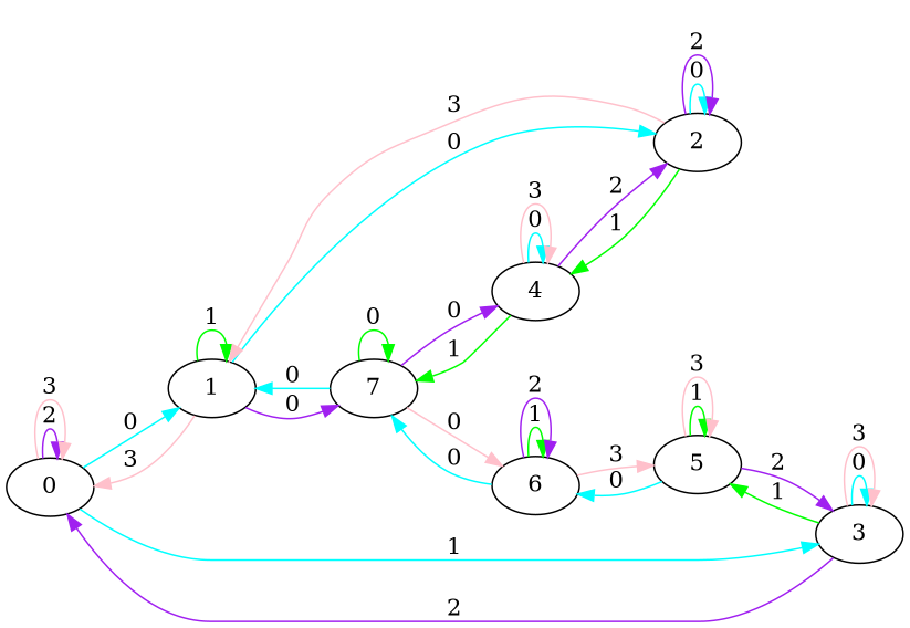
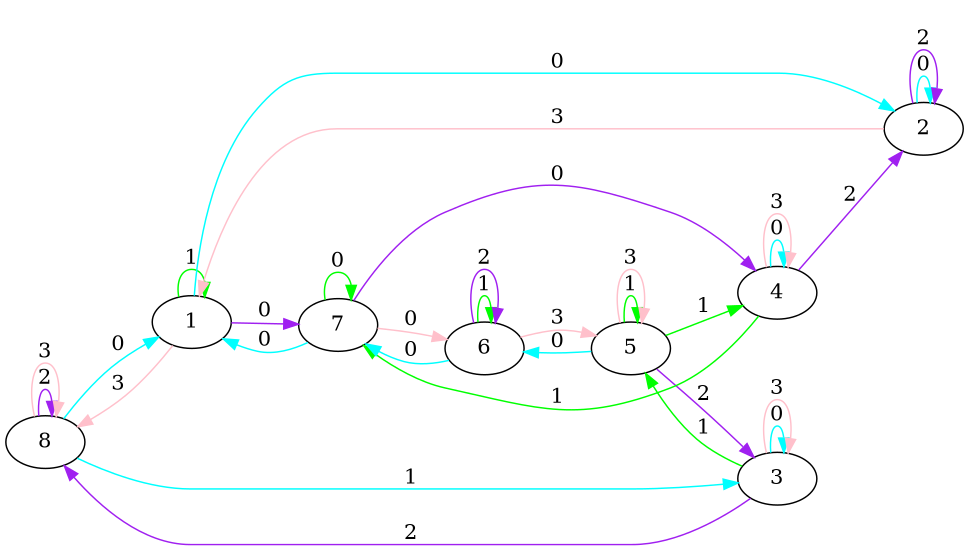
  digraph {
    rankdir=LR
    edge [color=cyan]
-   0
+   0 [label=8]
    1
    3
    2
    7
    5
    4
    6
    0 -> 0 [color=purple label=2]
    0 -> 0 [color=pink label=3]
    0 -> 1 [label=0]
    0 -> 3 [label=1]
    1 -> 0 [color=pink label=3]
    1 -> 1 [color=green label=1]
    1 -> 2 [label=0]
    1 -> 7 [color=purple label=0]
    3 -> 0 [color=purple label=2]
    3 -> 3 [label=0]
    3 -> 3 [color=pink label=3]
    3 -> 5 [color=green label=1]
    2 -> 1 [color=pink label=3]
    2 -> 2 [label=0]
    2 -> 2 [color=purple label=2]
-   2 -> 4 [color=green label=1]
+   5 -> 4 [color=green label=1]
    7 -> 1 [label=0]
    7 -> 7 [color=green label=0]
    7 -> 4 [color=purple label=0]
    7 -> 6 [color=pink label=0]
    5 -> 3 [color=purple label=2]
    5 -> 5 [color=green label=1]
    5 -> 5 [color=pink label=3]
    5 -> 6 [label=0]
    4 -> 2 [color=purple label=2]
    4 -> 7 [color=green label=1]
    4 -> 4 [label=0]
    4 -> 4 [color=pink label=3]
    6 -> 7 [label=0]
    6 -> 5 [color=pink label=3]
    6 -> 6 [color=green label=1]
    6 -> 6 [color=purple label=2]
  }
